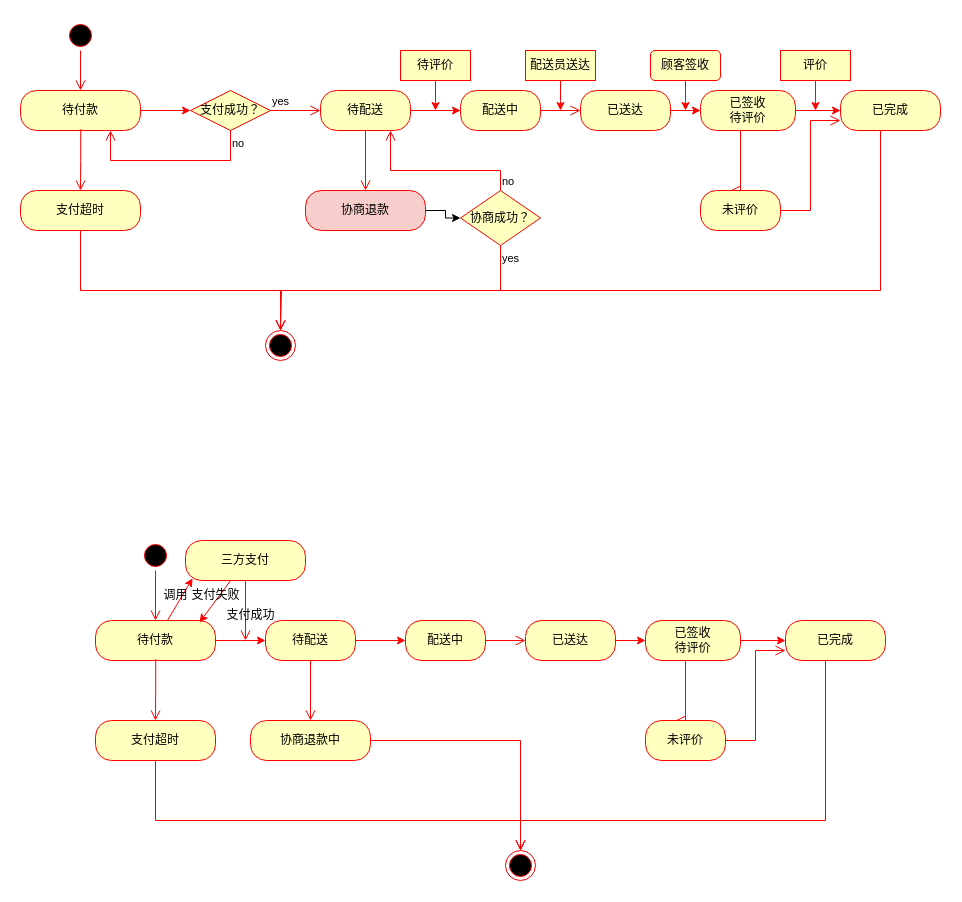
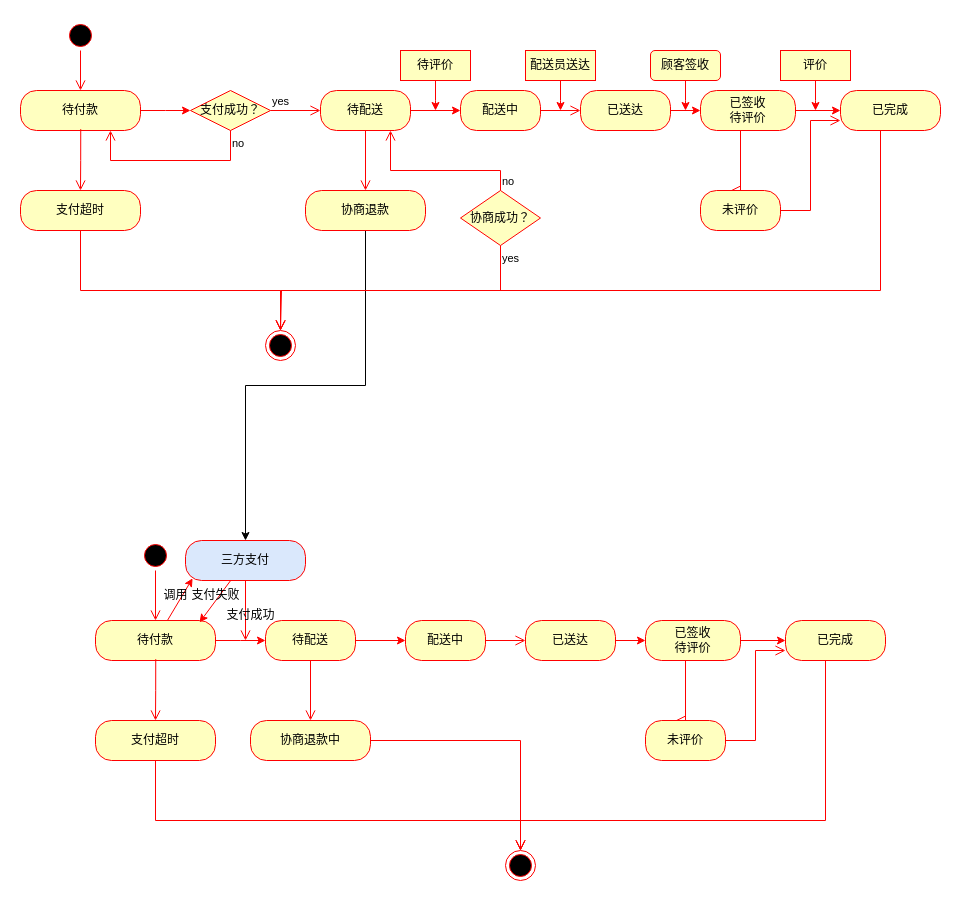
  <mxCell id="0" />
  <mxCell id="1" parent="0" />
  <mxCell id="2" value="" style="ellipse;html=1;shape=startState;fillColor=#000000;strokeColor=#ff0000;" vertex="1" parent="1"><mxGeometry x="65" y="20" width="30" height="30" as="geometry" /></mxCell>
  <mxCell id="3" value="" style="edgeStyle=orthogonalEdgeStyle;html=1;verticalAlign=bottom;endArrow=open;endSize=8;strokeColor=#ff0000;rounded=0;entryX=0.5;entryY=0;entryDx=0;entryDy=0;" edge="1" source="2" parent="1" target="5"><mxGeometry relative="1" as="geometry"><mxPoint x="80" y="80" as="targetPoint" /></mxGeometry></mxCell>
  <mxCell id="4" style="edgeStyle=orthogonalEdgeStyle;rounded=0;orthogonalLoop=1;jettySize=auto;html=1;strokeColor=#FF0000;" edge="1" parent="1" source="5"><mxGeometry relative="1" as="geometry"><mxPoint x="190" y="110" as="targetPoint" /></mxGeometry></mxCell>
  <mxCell id="5" value="待付款" style="rounded=1;whiteSpace=wrap;html=1;arcSize=40;fontColor=#000000;fillColor=#ffffc0;strokeColor=#ff0000;" vertex="1" parent="1"><mxGeometry x="20" y="90" width="120" height="40" as="geometry" /></mxCell>
  <mxCell id="6" value="" style="edgeStyle=orthogonalEdgeStyle;html=1;verticalAlign=bottom;endArrow=open;endSize=8;strokeColor=#ff0000;rounded=0;entryX=0.5;entryY=0;entryDx=0;entryDy=0;exitX=0.5;exitY=1;exitDx=0;exitDy=0;" edge="1" source="9" parent="1" target="7"><mxGeometry relative="1" as="geometry"><mxPoint x="280" y="340" as="targetPoint" /><mxPoint x="280" y="290" as="sourcePoint" /><Array as="points"><mxPoint x="80" y="290" /><mxPoint x="280" y="290" /></Array></mxGeometry></mxCell>
  <mxCell id="7" value="" style="ellipse;html=1;shape=endState;fillColor=#000000;strokeColor=#ff0000;" vertex="1" parent="1"><mxGeometry x="265" y="330" width="30" height="30" as="geometry" /></mxCell>
  <mxCell id="8" value="" style="edgeStyle=orthogonalEdgeStyle;html=1;verticalAlign=bottom;endArrow=open;endSize=8;strokeColor=#ff0000;rounded=0;entryX=0.5;entryY=0;entryDx=0;entryDy=0;exitX=0.502;exitY=0.966;exitDx=0;exitDy=0;exitPerimeter=0;" edge="1" parent="1" source="5" target="9"><mxGeometry relative="1" as="geometry"><mxPoint x="79.79" y="200" as="targetPoint" /><mxPoint x="79.29" y="160" as="sourcePoint" /></mxGeometry></mxCell>
  <mxCell id="9" value="支付超时" style="rounded=1;whiteSpace=wrap;html=1;arcSize=40;fontColor=#000000;fillColor=#ffffc0;strokeColor=#ff0000;" vertex="1" parent="1"><mxGeometry x="20" y="190" width="120" height="40" as="geometry" /></mxCell>
  <mxCell id="10" value="支付成功？" style="rhombus;whiteSpace=wrap;html=1;fontColor=#000000;fillColor=#ffffc0;strokeColor=#ff0000;" vertex="1" parent="1"><mxGeometry x="190" y="90" width="80" height="40" as="geometry" /></mxCell>
  <mxCell id="11" value="yes" style="edgeStyle=orthogonalEdgeStyle;html=1;align=left;verticalAlign=bottom;endArrow=open;endSize=8;strokeColor=#ff0000;rounded=0;entryX=0;entryY=0.5;entryDx=0;entryDy=0;" edge="1" source="10" parent="1" target="14"><mxGeometry x="-1" relative="1" as="geometry"><mxPoint x="380" y="110" as="targetPoint" /></mxGeometry></mxCell>
  <mxCell id="12" value="no" style="edgeStyle=orthogonalEdgeStyle;html=1;align=left;verticalAlign=top;endArrow=open;endSize=8;strokeColor=#ff0000;rounded=0;entryX=0.75;entryY=1;entryDx=0;entryDy=0;" edge="1" source="10" parent="1" target="5"><mxGeometry x="-1" relative="1" as="geometry"><mxPoint x="230" y="190" as="targetPoint" /><Array as="points"><mxPoint x="230" y="160" /><mxPoint x="110" y="160" /></Array></mxGeometry></mxCell>
  <mxCell id="13" style="edgeStyle=orthogonalEdgeStyle;rounded=0;orthogonalLoop=1;jettySize=auto;html=1;strokeColor=#FF0000;" edge="1" parent="1" source="14" target="17"><mxGeometry relative="1" as="geometry" /></mxCell>
  <mxCell id="14" value="待配送" style="rounded=1;whiteSpace=wrap;html=1;arcSize=40;fontColor=#000000;fillColor=#ffffc0;strokeColor=#ff0000;" vertex="1" parent="1"><mxGeometry x="320" y="90" width="90" height="40" as="geometry" /></mxCell>
  <mxCell id="15" value="" style="edgeStyle=orthogonalEdgeStyle;html=1;verticalAlign=bottom;endArrow=open;endSize=8;strokeColor=#ff0000;rounded=0;entryX=0.5;entryY=0;entryDx=0;entryDy=0;" edge="1" source="14" parent="1" target="25"><mxGeometry relative="1" as="geometry"><mxPoint x="390" y="220" as="targetPoint" /><Array as="points" /></mxGeometry></mxCell>
  <mxCell id="16" style="edgeStyle=orthogonalEdgeStyle;rounded=0;orthogonalLoop=1;jettySize=auto;html=1;exitX=0.5;exitY=1;exitDx=0;exitDy=0;" edge="1" parent="1" source="14" target="14"><mxGeometry relative="1" as="geometry" /></mxCell>
  <mxCell id="17" value="配送中" style="rounded=1;whiteSpace=wrap;html=1;arcSize=40;fontColor=#000000;fillColor=#ffffc0;strokeColor=#ff0000;" vertex="1" parent="1"><mxGeometry x="460" y="90" width="80" height="40" as="geometry" /></mxCell>
  <mxCell id="18" value="" style="edgeStyle=orthogonalEdgeStyle;html=1;verticalAlign=bottom;endArrow=open;endSize=8;strokeColor=#ff0000;rounded=0;entryX=0;entryY=0.5;entryDx=0;entryDy=0;" edge="1" source="17" parent="1" target="29"><mxGeometry relative="1" as="geometry"><mxPoint x="560" y="190" as="targetPoint" /></mxGeometry></mxCell>
  <mxCell id="19" style="edgeStyle=orthogonalEdgeStyle;rounded=0;orthogonalLoop=1;jettySize=auto;html=1;strokeColor=#FF0000;" edge="1" parent="1" source="20" target="22"><mxGeometry relative="1" as="geometry" /></mxCell>
  <mxCell id="20" value="已签收&lt;div&gt;待评价&lt;/div&gt;" style="rounded=1;whiteSpace=wrap;html=1;arcSize=40;fontColor=#000000;fillColor=#FFFFC0;strokeColor=#ff0000;" vertex="1" parent="1"><mxGeometry x="700" y="90" width="95" height="40" as="geometry" /></mxCell>
  <mxCell id="21" value="" style="edgeStyle=orthogonalEdgeStyle;html=1;verticalAlign=bottom;endArrow=open;endSize=8;strokeColor=#ff0000;rounded=0;" edge="1" source="20" parent="1"><mxGeometry relative="1" as="geometry"><mxPoint x="730" y="190" as="targetPoint" /><Array as="points"><mxPoint x="740" y="190" /></Array></mxGeometry></mxCell>
  <mxCell id="22" value="已完成" style="rounded=1;whiteSpace=wrap;html=1;arcSize=40;fontColor=#000000;fillColor=#ffffc0;strokeColor=#ff0000;" vertex="1" parent="1"><mxGeometry x="840" y="90" width="100" height="40" as="geometry" /></mxCell>
  <mxCell id="23" value="" style="edgeStyle=orthogonalEdgeStyle;html=1;verticalAlign=bottom;endArrow=open;endSize=8;strokeColor=#ff0000;rounded=0;entryX=0.5;entryY=0;entryDx=0;entryDy=0;" edge="1" source="22" parent="1" target="7"><mxGeometry relative="1" as="geometry"><mxPoint x="880" y="190" as="targetPoint" /><Array as="points"><mxPoint x="880" y="290" /><mxPoint x="280" y="290" /></Array></mxGeometry></mxCell>
- <mxCell id="24" style="edgeStyle=orthogonalEdgeStyle;rounded=0;orthogonalLoop=1;jettySize=auto;html=1;entryX=0;entryY=0.5;entryDx=0;entryDy=0;" edge="1" parent="1" source="25" target="70"><mxGeometry relative="1" as="geometry" /></mxCell>
- <mxCell id="25" value="协商退款" style="rounded=1;whiteSpace=wrap;html=1;arcSize=40;fontColor=#000000;fillColor=#f8cecc;strokeColor=#ff0000;" vertex="1" parent="1"><mxGeometry x="305" y="190" width="120" height="40" as="geometry" /></mxCell>
+ <mxCell id="24" style="edgeStyle=orthogonalEdgeStyle;rounded=0;orthogonalLoop=1;jettySize=auto;html=1;" edge="1" parent="1" source="25" target="61"><mxGeometry relative="1" as="geometry" /></mxCell>
+ <mxCell id="25" value="协商退款" style="rounded=1;whiteSpace=wrap;html=1;arcSize=40;fontColor=#000000;fillColor=#ffffc0;strokeColor=#ff0000;" vertex="1" parent="1"><mxGeometry x="305" y="190" width="120" height="40" as="geometry" /></mxCell>
  <mxCell id="26" value="未评价" style="rounded=1;whiteSpace=wrap;html=1;arcSize=40;fontColor=#000000;fillColor=#ffffc0;strokeColor=#ff0000;" vertex="1" parent="1"><mxGeometry x="700" y="190" width="80" height="40" as="geometry" /></mxCell>
  <mxCell id="27" value="" style="edgeStyle=orthogonalEdgeStyle;html=1;verticalAlign=bottom;endArrow=open;endSize=8;strokeColor=#ff0000;rounded=0;entryX=0;entryY=0.75;entryDx=0;entryDy=0;" edge="1" source="26" parent="1" target="22"><mxGeometry relative="1" as="geometry"><mxPoint x="730" y="290" as="targetPoint" /></mxGeometry></mxCell>
  <mxCell id="28" style="edgeStyle=orthogonalEdgeStyle;rounded=0;orthogonalLoop=1;jettySize=auto;html=1;exitX=1;exitY=0.5;exitDx=0;exitDy=0;entryX=0;entryY=0.5;entryDx=0;entryDy=0;strokeColor=#FF0000;" edge="1" parent="1" source="29" target="20"><mxGeometry relative="1" as="geometry" /></mxCell>
  <mxCell id="29" value="已送达" style="rounded=1;whiteSpace=wrap;html=1;arcSize=40;fontColor=#000000;fillColor=#ffffc0;strokeColor=#ff0000;" vertex="1" parent="1"><mxGeometry x="580" y="90" width="90" height="40" as="geometry" /></mxCell>
  <mxCell id="30" style="edgeStyle=orthogonalEdgeStyle;rounded=0;orthogonalLoop=1;jettySize=auto;html=1;strokeColor=#FF0000;" edge="1" parent="1" source="31"><mxGeometry relative="1" as="geometry"><mxPoint x="685" y="110" as="targetPoint" /></mxGeometry></mxCell>
  <mxCell id="31" value="顾客签收" style="whiteSpace=wrap;html=1;fillColor=#FFFFC0;strokeColor=#FF0000;rounded=1;" vertex="1" parent="1"><mxGeometry x="650" y="50" width="70" height="30" as="geometry" /></mxCell>
  <mxCell id="32" style="edgeStyle=orthogonalEdgeStyle;rounded=0;orthogonalLoop=1;jettySize=auto;html=1;strokeColor=#FF0000;" edge="1" parent="1" source="33"><mxGeometry relative="1" as="geometry"><mxPoint x="815" y="110" as="targetPoint" /></mxGeometry></mxCell>
  <mxCell id="33" value="评价" style="whiteSpace=wrap;html=1;fillColor=#FFFFC0;strokeColor=#FF0000;" vertex="1" parent="1"><mxGeometry x="780" y="50" width="70" height="30" as="geometry" /></mxCell>
  <mxCell id="34" value="" style="ellipse;html=1;shape=startState;fillColor=#000000;strokeColor=#ff0000;" vertex="1" parent="1"><mxGeometry x="140" y="540" width="30" height="30" as="geometry" /></mxCell>
  <mxCell id="35" value="" style="edgeStyle=orthogonalEdgeStyle;html=1;verticalAlign=bottom;endArrow=open;endSize=8;strokeColor=#ff0000;rounded=0;entryX=0.5;entryY=0;entryDx=0;entryDy=0;" edge="1" parent="1" source="34" target="38"><mxGeometry relative="1" as="geometry"><mxPoint x="155" y="610" as="targetPoint" /></mxGeometry></mxCell>
  <mxCell id="36" style="edgeStyle=orthogonalEdgeStyle;rounded=0;orthogonalLoop=1;jettySize=auto;html=1;strokeColor=#FF0000;" edge="1" parent="1" source="38"><mxGeometry relative="1" as="geometry"><mxPoint x="265" y="640" as="targetPoint" /></mxGeometry></mxCell>
  <mxCell id="37" style="rounded=0;orthogonalLoop=1;jettySize=auto;html=1;entryX=0.059;entryY=0.945;entryDx=0;entryDy=0;strokeColor=#FF0000;entryPerimeter=0;" edge="1" parent="1" source="38" target="61"><mxGeometry relative="1" as="geometry"><mxPoint x="185" y="580" as="targetPoint" /></mxGeometry></mxCell>
  <mxCell id="38" value="待付款" style="rounded=1;whiteSpace=wrap;html=1;arcSize=40;fontColor=#000000;fillColor=#ffffc0;strokeColor=#ff0000;" vertex="1" parent="1"><mxGeometry x="95" y="620" width="120" height="40" as="geometry" /></mxCell>
  <mxCell id="39" value="" style="edgeStyle=orthogonalEdgeStyle;html=1;verticalAlign=bottom;endArrow=open;endSize=8;strokeColor=#ff0000;rounded=0;exitX=0.5;exitY=1;exitDx=0;exitDy=0;entryX=0.5;entryY=0;entryDx=0;entryDy=0;" edge="1" parent="1" source="42" target="40"><mxGeometry relative="1" as="geometry"><mxPoint x="315" y="860" as="targetPoint" /><mxPoint x="315" y="820" as="sourcePoint" /><Array as="points"><mxPoint x="155" y="820" /><mxPoint x="520" y="820" /></Array></mxGeometry></mxCell>
  <mxCell id="40" value="" style="ellipse;html=1;shape=endState;fillColor=#000000;strokeColor=#ff0000;" vertex="1" parent="1"><mxGeometry x="505" y="850" width="30" height="30" as="geometry" /></mxCell>
  <mxCell id="41" value="" style="edgeStyle=orthogonalEdgeStyle;html=1;verticalAlign=bottom;endArrow=open;endSize=8;strokeColor=#ff0000;rounded=0;entryX=0.5;entryY=0;entryDx=0;entryDy=0;exitX=0.502;exitY=0.966;exitDx=0;exitDy=0;exitPerimeter=0;" edge="1" parent="1" source="38" target="42"><mxGeometry relative="1" as="geometry"><mxPoint x="154.79" y="730" as="targetPoint" /><mxPoint x="154.29" y="690" as="sourcePoint" /></mxGeometry></mxCell>
  <mxCell id="42" value="支付超时" style="rounded=1;whiteSpace=wrap;html=1;arcSize=40;fontColor=#000000;fillColor=#ffffc0;strokeColor=#ff0000;" vertex="1" parent="1"><mxGeometry x="95" y="720" width="120" height="40" as="geometry" /></mxCell>
  <mxCell id="43" style="edgeStyle=orthogonalEdgeStyle;rounded=0;orthogonalLoop=1;jettySize=auto;html=1;strokeColor=#FF0000;" edge="1" parent="1" source="44" target="47"><mxGeometry relative="1" as="geometry" /></mxCell>
  <mxCell id="44" value="待配送" style="rounded=1;whiteSpace=wrap;html=1;arcSize=40;fontColor=#000000;fillColor=#ffffc0;strokeColor=#ff0000;" vertex="1" parent="1"><mxGeometry x="265" y="620" width="90" height="40" as="geometry" /></mxCell>
  <mxCell id="45" value="" style="edgeStyle=orthogonalEdgeStyle;html=1;verticalAlign=bottom;endArrow=open;endSize=8;strokeColor=#ff0000;rounded=0;" edge="1" parent="1" source="44" target="54"><mxGeometry relative="1" as="geometry"><mxPoint x="335" y="750" as="targetPoint" /><Array as="points" /></mxGeometry></mxCell>
  <mxCell id="46" style="edgeStyle=orthogonalEdgeStyle;rounded=0;orthogonalLoop=1;jettySize=auto;html=1;exitX=0.5;exitY=1;exitDx=0;exitDy=0;" edge="1" parent="1" source="44" target="44"><mxGeometry relative="1" as="geometry" /></mxCell>
  <mxCell id="47" value="配送中" style="rounded=1;whiteSpace=wrap;html=1;arcSize=40;fontColor=#000000;fillColor=#ffffc0;strokeColor=#ff0000;" vertex="1" parent="1"><mxGeometry x="405" y="620" width="80" height="40" as="geometry" /></mxCell>
  <mxCell id="48" value="" style="edgeStyle=orthogonalEdgeStyle;html=1;verticalAlign=bottom;endArrow=open;endSize=8;strokeColor=#ff0000;rounded=0;entryX=0;entryY=0.5;entryDx=0;entryDy=0;" edge="1" parent="1" source="47" target="59"><mxGeometry relative="1" as="geometry"><mxPoint x="505" y="720" as="targetPoint" /></mxGeometry></mxCell>
  <mxCell id="49" style="edgeStyle=orthogonalEdgeStyle;rounded=0;orthogonalLoop=1;jettySize=auto;html=1;strokeColor=#FF0000;" edge="1" parent="1" source="50" target="52"><mxGeometry relative="1" as="geometry" /></mxCell>
  <mxCell id="50" value="已签收&lt;div&gt;待评价&lt;/div&gt;" style="rounded=1;whiteSpace=wrap;html=1;arcSize=40;fontColor=#000000;fillColor=#FFFFC0;strokeColor=#ff0000;" vertex="1" parent="1"><mxGeometry x="645" y="620" width="95" height="40" as="geometry" /></mxCell>
  <mxCell id="51" value="" style="edgeStyle=orthogonalEdgeStyle;html=1;verticalAlign=bottom;endArrow=open;endSize=8;strokeColor=#ff0000;rounded=0;" edge="1" parent="1" source="50"><mxGeometry relative="1" as="geometry"><mxPoint x="675" y="720" as="targetPoint" /><Array as="points"><mxPoint x="685" y="720" /></Array></mxGeometry></mxCell>
  <mxCell id="52" value="已完成" style="rounded=1;whiteSpace=wrap;html=1;arcSize=40;fontColor=#000000;fillColor=#ffffc0;strokeColor=#ff0000;" vertex="1" parent="1"><mxGeometry x="785" y="620" width="100" height="40" as="geometry" /></mxCell>
  <mxCell id="53" value="" style="edgeStyle=orthogonalEdgeStyle;html=1;verticalAlign=bottom;endArrow=open;endSize=8;strokeColor=#ff0000;rounded=0;entryX=0.5;entryY=0;entryDx=0;entryDy=0;" edge="1" parent="1" source="52" target="40"><mxGeometry relative="1" as="geometry"><mxPoint x="825" y="720" as="targetPoint" /><Array as="points"><mxPoint x="825" y="820" /><mxPoint x="520" y="820" /></Array></mxGeometry></mxCell>
  <mxCell id="54" value="协商退款中" style="rounded=1;whiteSpace=wrap;html=1;arcSize=40;fontColor=#000000;fillColor=#ffffc0;strokeColor=#ff0000;" vertex="1" parent="1"><mxGeometry x="250" y="720" width="120" height="40" as="geometry" /></mxCell>
  <mxCell id="55" value="" style="edgeStyle=orthogonalEdgeStyle;html=1;verticalAlign=bottom;endArrow=open;endSize=8;strokeColor=#ff0000;rounded=0;entryX=0.5;entryY=0;entryDx=0;entryDy=0;" edge="1" parent="1" source="54" target="40"><mxGeometry relative="1" as="geometry"><mxPoint x="335" y="850" as="targetPoint" /></mxGeometry></mxCell>
  <mxCell id="56" value="未评价" style="rounded=1;whiteSpace=wrap;html=1;arcSize=40;fontColor=#000000;fillColor=#ffffc0;strokeColor=#ff0000;" vertex="1" parent="1"><mxGeometry x="645" y="720" width="80" height="40" as="geometry" /></mxCell>
  <mxCell id="57" value="" style="edgeStyle=orthogonalEdgeStyle;html=1;verticalAlign=bottom;endArrow=open;endSize=8;strokeColor=#ff0000;rounded=0;entryX=0;entryY=0.75;entryDx=0;entryDy=0;" edge="1" parent="1" source="56" target="52"><mxGeometry relative="1" as="geometry"><mxPoint x="675" y="820" as="targetPoint" /></mxGeometry></mxCell>
  <mxCell id="58" style="edgeStyle=orthogonalEdgeStyle;rounded=0;orthogonalLoop=1;jettySize=auto;html=1;exitX=1;exitY=0.5;exitDx=0;exitDy=0;entryX=0;entryY=0.5;entryDx=0;entryDy=0;strokeColor=#FF0000;" edge="1" parent="1" source="59" target="50"><mxGeometry relative="1" as="geometry" /></mxCell>
  <mxCell id="59" value="已送达" style="rounded=1;whiteSpace=wrap;html=1;arcSize=40;fontColor=#000000;fillColor=#ffffc0;strokeColor=#ff0000;" vertex="1" parent="1"><mxGeometry x="525" y="620" width="90" height="40" as="geometry" /></mxCell>
  <mxCell id="60" style="rounded=0;orthogonalLoop=1;jettySize=auto;html=1;strokeColor=#FF0000;entryX=0.867;entryY=0.048;entryDx=0;entryDy=0;entryPerimeter=0;" edge="1" parent="1" source="61" target="38"><mxGeometry relative="1" as="geometry" /></mxCell>
- <mxCell id="61" value="三方支付" style="rounded=1;whiteSpace=wrap;html=1;arcSize=40;fontColor=#000000;fillColor=#ffffc0;strokeColor=#ff0000;" vertex="1" parent="1"><mxGeometry x="185" y="540" width="120" height="40" as="geometry" /></mxCell>
+ <mxCell id="61" value="三方支付" style="rounded=1;whiteSpace=wrap;html=1;arcSize=40;fontColor=#000000;fillColor=#dae8fc;strokeColor=#ff0000;" vertex="1" parent="1"><mxGeometry x="185" y="540" width="120" height="40" as="geometry" /></mxCell>
  <mxCell id="62" value="" style="edgeStyle=orthogonalEdgeStyle;html=1;verticalAlign=bottom;endArrow=open;endSize=8;strokeColor=#ff0000;rounded=0;" edge="1" source="61" parent="1"><mxGeometry relative="1" as="geometry"><mxPoint x="245" y="640" as="targetPoint" /></mxGeometry></mxCell>
  <mxCell id="63" value="调用" style="text;html=1;align=center;verticalAlign=middle;resizable=0;points=[];autosize=1;strokeColor=none;fillColor=none;" vertex="1" parent="1"><mxGeometry x="150" y="580" width="50" height="30" as="geometry" /></mxCell>
  <mxCell id="64" value="支付失败" style="text;html=1;align=center;verticalAlign=middle;resizable=0;points=[];autosize=1;strokeColor=none;fillColor=none;" vertex="1" parent="1"><mxGeometry x="180" y="580" width="70" height="30" as="geometry" /></mxCell>
  <mxCell id="65" value="支付成功" style="text;html=1;align=center;verticalAlign=middle;resizable=0;points=[];autosize=1;strokeColor=none;fillColor=none;" vertex="1" parent="1"><mxGeometry x="215" y="600" width="70" height="30" as="geometry" /></mxCell>
  <mxCell id="66" style="edgeStyle=orthogonalEdgeStyle;rounded=0;orthogonalLoop=1;jettySize=auto;html=1;strokeColor=#FF0000;" edge="1" parent="1" source="67"><mxGeometry relative="1" as="geometry"><mxPoint x="435" y="110" as="targetPoint" /></mxGeometry></mxCell>
  <mxCell id="67" value="待评价" style="whiteSpace=wrap;html=1;fillColor=#FFFFC0;strokeColor=#FF0000;" vertex="1" parent="1"><mxGeometry x="400" y="50" width="70" height="30" as="geometry" /></mxCell>
  <mxCell id="68" style="edgeStyle=orthogonalEdgeStyle;rounded=0;orthogonalLoop=1;jettySize=auto;html=1;strokeColor=#FF0000;" edge="1" parent="1" source="69"><mxGeometry relative="1" as="geometry"><mxPoint x="560" y="110" as="targetPoint" /></mxGeometry></mxCell>
  <mxCell id="69" value="配送员送达" style="whiteSpace=wrap;html=1;fillColor=#FFFFC0;strokeColor=#FF0000;" vertex="1" parent="1"><mxGeometry x="525" y="50" width="70" height="30" as="geometry" /></mxCell>
  <mxCell id="70" value="协商成功？" style="rhombus;whiteSpace=wrap;html=1;fontColor=#000000;fillColor=#ffffc0;strokeColor=#ff0000;" vertex="1" parent="1"><mxGeometry x="460" y="190" width="80" height="55" as="geometry" /></mxCell>
  <mxCell id="71" value="no" style="edgeStyle=orthogonalEdgeStyle;html=1;align=left;verticalAlign=bottom;endArrow=open;endSize=8;strokeColor=#ff0000;rounded=0;" edge="1" source="70" parent="1" target="14"><mxGeometry x="-1" relative="1" as="geometry"><mxPoint x="660" y="200" as="targetPoint" /><Array as="points"><mxPoint x="500" y="170" /><mxPoint x="390" y="170" /></Array></mxGeometry></mxCell>
  <mxCell id="72" value="yes" style="edgeStyle=orthogonalEdgeStyle;html=1;align=left;verticalAlign=top;endArrow=open;endSize=8;strokeColor=#ff0000;rounded=0;" edge="1" source="70" parent="1"><mxGeometry x="-1" relative="1" as="geometry"><mxPoint x="280" y="330" as="targetPoint" /><Array as="points"><mxPoint x="500" y="290" /><mxPoint x="281" y="290" /><mxPoint x="281" y="330" /></Array></mxGeometry></mxCell>
